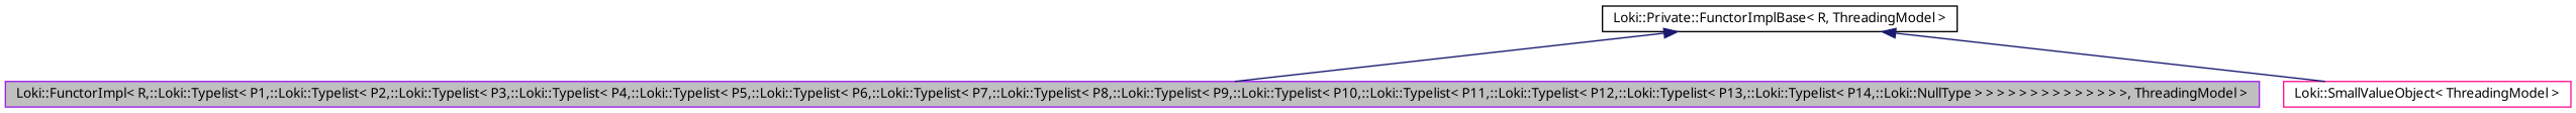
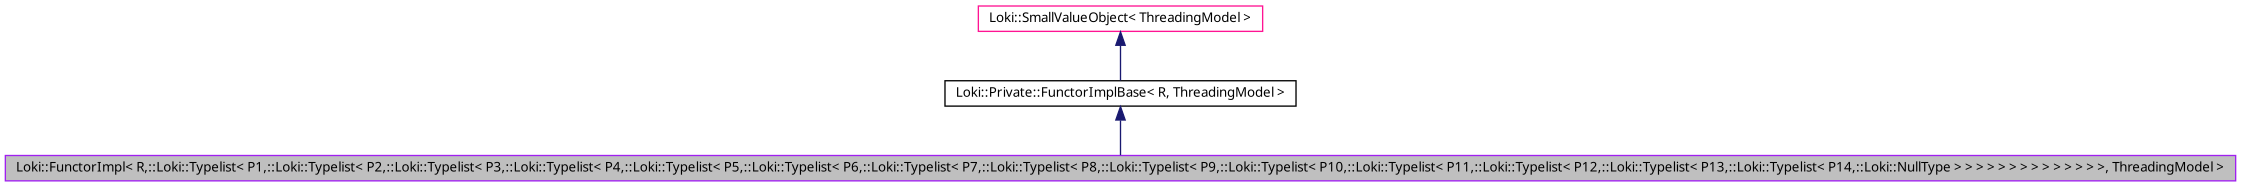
  digraph {
    node [fontname="FreeSans.ttf" fontsize=10 shape=record]
    edge [color=midnightblue dir=back fontname="FreeSans.ttf" fontsize=10 labelfontname="FreeSans.ttf" labelfontsize=10 style=solid]
    n1 [color=purple fillcolor=grey75 fontcolor=black height=0.2 label="Loki::FunctorImpl\< R,::Loki::Typelist\< P1,::Loki::Typelist\< P2,::Loki::Typelist\< P3,::Loki::Typelist\< P4,::Loki::Typelist\< P5,::Loki::Typelist\< P6,::Loki::Typelist\< P7,::Loki::Typelist\< P8,::Loki::Typelist\< P9,::Loki::Typelist\< P10,::Loki::Typelist\< P11,::Loki::Typelist\< P12,::Loki::Typelist\< P13,::Loki::Typelist\< P14,::Loki::NullType \> \> \> \> \> \> \> \> \> \> \> \> \> \>, ThreadingModel \>" style=filled width=0.4]
    n2 [color=black height=0.2 label="Loki::Private::FunctorImplBase\< R, ThreadingModel \>" width=0.4]
    n3 [color=deeppink height=0.2 label="Loki::SmallValueObject\< ThreadingModel \>" width=0.4]
    n2 -> n1
-   n2 -> n3
+   n3 -> n2
  }
